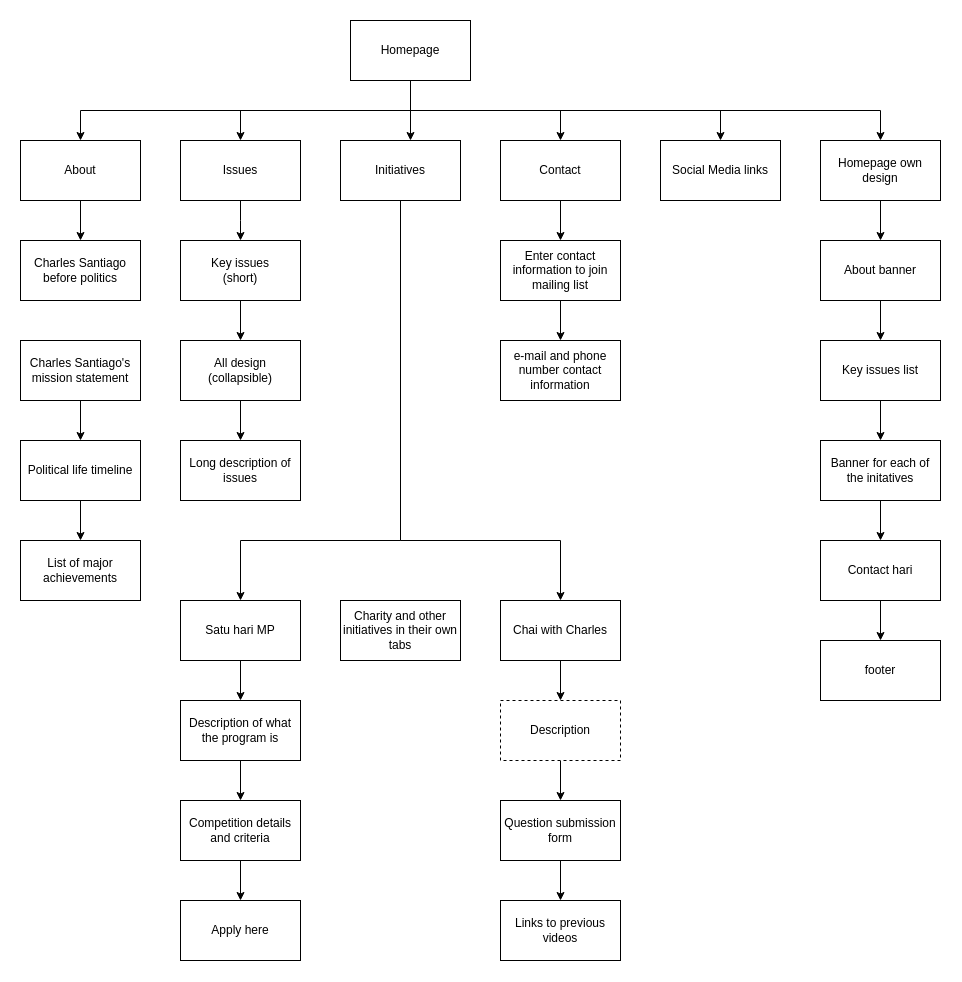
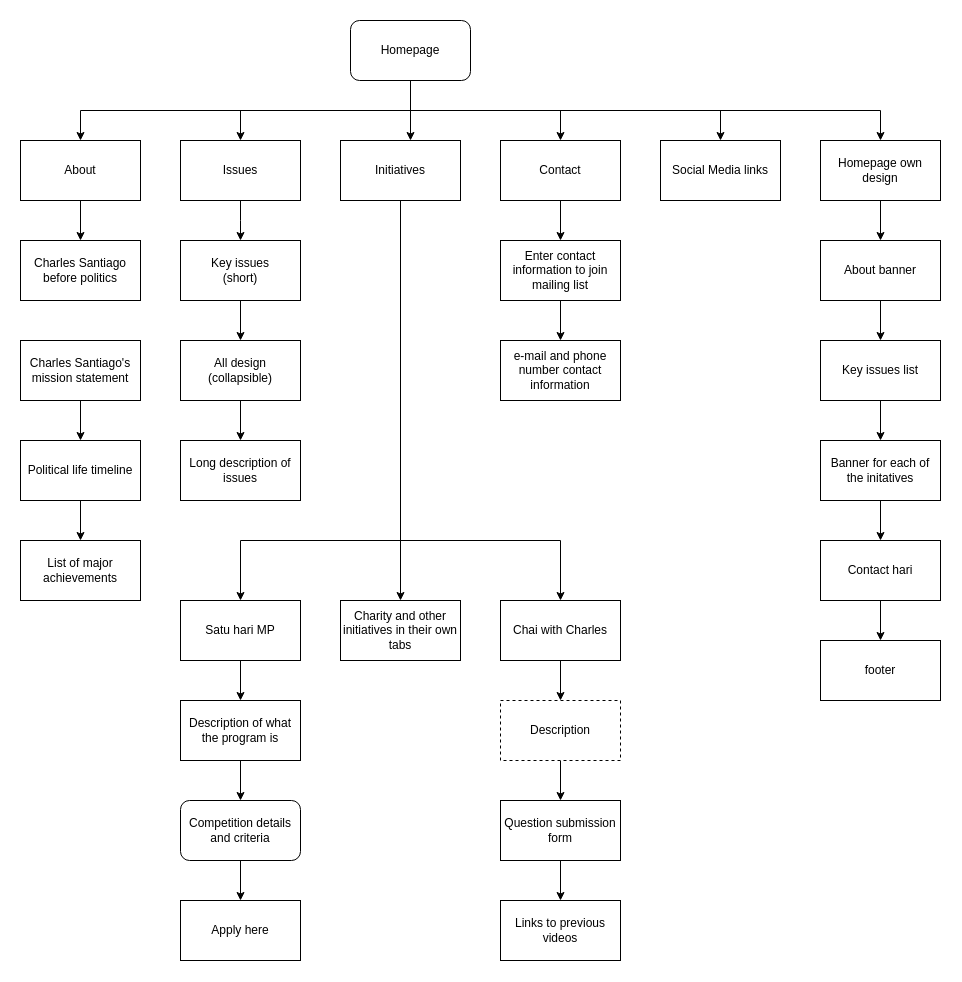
  <mxCell id="0" />
  <mxCell id="1" parent="0" />
  <mxCell id="2" value="" style="edgeStyle=orthogonalEdgeStyle;rounded=0;orthogonalLoop=1;jettySize=auto;html=1;" edge="1" parent="1" source="8" target="16"><mxGeometry relative="1" as="geometry"><Array as="points"><mxPoint x="410" y="110" /><mxPoint x="410" y="110" /></Array></mxGeometry></mxCell>
  <mxCell id="3" style="edgeStyle=orthogonalEdgeStyle;rounded=0;orthogonalLoop=1;jettySize=auto;html=1;entryX=0.5;entryY=0;entryDx=0;entryDy=0;" edge="1" parent="1" source="8" target="18"><mxGeometry relative="1" as="geometry"><Array as="points"><mxPoint x="410" y="110" /><mxPoint x="560" y="110" /></Array></mxGeometry></mxCell>
  <mxCell id="4" style="edgeStyle=orthogonalEdgeStyle;rounded=0;orthogonalLoop=1;jettySize=auto;html=1;entryX=0.5;entryY=0;entryDx=0;entryDy=0;" edge="1" parent="1" source="8" target="19"><mxGeometry relative="1" as="geometry"><Array as="points"><mxPoint x="410" y="110" /><mxPoint x="720" y="110" /></Array></mxGeometry></mxCell>
  <mxCell id="5" style="edgeStyle=orthogonalEdgeStyle;rounded=0;orthogonalLoop=1;jettySize=auto;html=1;entryX=0.5;entryY=0;entryDx=0;entryDy=0;" edge="1" parent="1" source="8" target="12"><mxGeometry relative="1" as="geometry"><Array as="points"><mxPoint x="410" y="110" /><mxPoint x="240" y="110" /></Array></mxGeometry></mxCell>
  <mxCell id="6" style="edgeStyle=orthogonalEdgeStyle;rounded=0;orthogonalLoop=1;jettySize=auto;html=1;entryX=0.5;entryY=0;entryDx=0;entryDy=0;" edge="1" parent="1" source="8" target="10"><mxGeometry relative="1" as="geometry"><Array as="points"><mxPoint x="410" y="110" /><mxPoint x="80" y="110" /></Array></mxGeometry></mxCell>
  <mxCell id="7" style="edgeStyle=orthogonalEdgeStyle;rounded=0;orthogonalLoop=1;jettySize=auto;html=1;entryX=0.5;entryY=0;entryDx=0;entryDy=0;" edge="1" parent="1" source="8" target="21"><mxGeometry relative="1" as="geometry"><Array as="points"><mxPoint x="410" y="110" /><mxPoint x="880" y="110" /></Array></mxGeometry></mxCell>
- <mxCell id="8" value="Homepage " style="rounded=0;whiteSpace=wrap;html=1;" vertex="1" parent="1"><mxGeometry x="350" y="20" width="120" height="60" as="geometry" /></mxCell>
+ <mxCell id="8" value="Homepage " style="whiteSpace=wrap;html=1;rounded=1;" vertex="1" parent="1"><mxGeometry x="350" y="20" width="120" height="60" as="geometry" /></mxCell>
  <mxCell id="9" value="" style="edgeStyle=orthogonalEdgeStyle;rounded=0;orthogonalLoop=1;jettySize=auto;html=1;" edge="1" parent="1" source="10" target="30"><mxGeometry relative="1" as="geometry" /></mxCell>
  <mxCell id="10" value="About&lt;span style=&quot;white-space: pre&quot;&gt;&lt;/span&gt;" style="rounded=0;whiteSpace=wrap;html=1;" vertex="1" parent="1"><mxGeometry x="20" y="140" width="120" height="60" as="geometry" /></mxCell>
  <mxCell id="11" style="edgeStyle=orthogonalEdgeStyle;rounded=0;orthogonalLoop=1;jettySize=auto;html=1;" edge="1" parent="1" source="12"><mxGeometry relative="1" as="geometry"><mxPoint x="240" y="240" as="targetPoint" /></mxGeometry></mxCell>
  <mxCell id="12" value="&lt;div&gt;Issues&lt;/div&gt;" style="rounded=0;whiteSpace=wrap;html=1;" vertex="1" parent="1"><mxGeometry x="180" y="140" width="120" height="60" as="geometry" /></mxCell>
+ <mxCell id="13" style="edgeStyle=orthogonalEdgeStyle;rounded=0;orthogonalLoop=1;jettySize=auto;html=1;" edge="1" parent="1" source="16" target="35"><mxGeometry relative="1" as="geometry" /></mxCell>
  <mxCell id="14" style="edgeStyle=orthogonalEdgeStyle;rounded=0;orthogonalLoop=1;jettySize=auto;html=1;" edge="1" parent="1" source="16" target="37"><mxGeometry relative="1" as="geometry"><Array as="points"><mxPoint x="400" y="540" /><mxPoint x="560" y="540" /></Array></mxGeometry></mxCell>
  <mxCell id="15" style="edgeStyle=orthogonalEdgeStyle;rounded=0;orthogonalLoop=1;jettySize=auto;html=1;entryX=0.5;entryY=0;entryDx=0;entryDy=0;" edge="1" parent="1" source="16" target="39"><mxGeometry relative="1" as="geometry"><Array as="points"><mxPoint x="400" y="540" /><mxPoint x="240" y="540" /></Array></mxGeometry></mxCell>
  <mxCell id="16" value="Initiatives" style="rounded=0;whiteSpace=wrap;html=1;" vertex="1" parent="1"><mxGeometry x="340" y="140" width="120" height="60" as="geometry" /></mxCell>
  <mxCell id="17" value="" style="edgeStyle=orthogonalEdgeStyle;rounded=0;orthogonalLoop=1;jettySize=auto;html=1;" edge="1" parent="1" source="18" target="28"><mxGeometry relative="1" as="geometry" /></mxCell>
  <mxCell id="18" value="Contact" style="rounded=0;whiteSpace=wrap;html=1;" vertex="1" parent="1"><mxGeometry x="500" y="140" width="120" height="60" as="geometry" /></mxCell>
  <mxCell id="19" value="Social Media links" style="rounded=0;whiteSpace=wrap;html=1;" vertex="1" parent="1"><mxGeometry x="660" y="140" width="120" height="60" as="geometry" /></mxCell>
  <mxCell id="20" value="" style="edgeStyle=orthogonalEdgeStyle;rounded=0;orthogonalLoop=1;jettySize=auto;html=1;" edge="1" parent="1" source="21" target="52"><mxGeometry relative="1" as="geometry" /></mxCell>
  <mxCell id="21" value="Homepage own design" style="rounded=0;whiteSpace=wrap;html=1;" vertex="1" parent="1"><mxGeometry x="820" y="140" width="120" height="60" as="geometry" /></mxCell>
  <mxCell id="22" value="" style="edgeStyle=orthogonalEdgeStyle;rounded=0;orthogonalLoop=1;jettySize=auto;html=1;" edge="1" parent="1" source="23" target="25"><mxGeometry relative="1" as="geometry" /></mxCell>
  <mxCell id="23" value="&lt;div&gt;Key issues&lt;/div&gt;&lt;div&gt;(short)&lt;/div&gt;" style="rounded=0;whiteSpace=wrap;html=1;" vertex="1" parent="1"><mxGeometry x="180" y="240" width="120" height="60" as="geometry" /></mxCell>
  <mxCell id="24" value="" style="edgeStyle=orthogonalEdgeStyle;rounded=0;orthogonalLoop=1;jettySize=auto;html=1;" edge="1" parent="1" source="25" target="26"><mxGeometry relative="1" as="geometry" /></mxCell>
  <mxCell id="25" value="All design (collapsible)" style="rounded=0;whiteSpace=wrap;html=1;" vertex="1" parent="1"><mxGeometry x="180" y="340" width="120" height="60" as="geometry" /></mxCell>
  <mxCell id="26" value="Long description of issues" style="rounded=0;whiteSpace=wrap;html=1;" vertex="1" parent="1"><mxGeometry x="180" y="440" width="120" height="60" as="geometry" /></mxCell>
  <mxCell id="27" value="" style="edgeStyle=orthogonalEdgeStyle;rounded=0;orthogonalLoop=1;jettySize=auto;html=1;" edge="1" parent="1" source="28" target="29"><mxGeometry relative="1" as="geometry" /></mxCell>
  <mxCell id="28" value="Enter contact information to join mailing list" style="rounded=0;whiteSpace=wrap;html=1;" vertex="1" parent="1"><mxGeometry x="500" y="240" width="120" height="60" as="geometry" /></mxCell>
  <mxCell id="29" value="e-mail and phone number contact information" style="rounded=0;whiteSpace=wrap;html=1;" vertex="1" parent="1"><mxGeometry x="500" y="340" width="120" height="60" as="geometry" /></mxCell>
  <mxCell id="30" value="Charles Santiago before politics" style="rounded=0;whiteSpace=wrap;html=1;" vertex="1" parent="1"><mxGeometry x="20" y="240" width="120" height="60" as="geometry" /></mxCell>
  <mxCell id="31" value="" style="edgeStyle=orthogonalEdgeStyle;rounded=0;orthogonalLoop=1;jettySize=auto;html=1;" edge="1" parent="1" source="32" target="34"><mxGeometry relative="1" as="geometry" /></mxCell>
  <mxCell id="32" value="Charles Santiago's mission statement" style="rounded=0;whiteSpace=wrap;html=1;" vertex="1" parent="1"><mxGeometry x="20" y="340" width="120" height="60" as="geometry" /></mxCell>
  <mxCell id="33" value="" style="edgeStyle=orthogonalEdgeStyle;rounded=0;orthogonalLoop=1;jettySize=auto;html=1;" edge="1" parent="1" source="34" target="40"><mxGeometry relative="1" as="geometry" /></mxCell>
  <mxCell id="34" value="&lt;div&gt;Political life timeline&lt;/div&gt;" style="rounded=0;whiteSpace=wrap;html=1;" vertex="1" parent="1"><mxGeometry x="20" y="440" width="120" height="60" as="geometry" /></mxCell>
  <mxCell id="35" value="Charity and other initiatives in their own tabs" style="rounded=0;whiteSpace=wrap;html=1;" vertex="1" parent="1"><mxGeometry x="340" y="600" width="120" height="60" as="geometry" /></mxCell>
  <mxCell id="36" value="" style="edgeStyle=orthogonalEdgeStyle;rounded=0;orthogonalLoop=1;jettySize=auto;html=1;" edge="1" parent="1" source="37" target="47"><mxGeometry relative="1" as="geometry" /></mxCell>
  <mxCell id="37" value="Chai with Charles" style="rounded=0;whiteSpace=wrap;html=1;" vertex="1" parent="1"><mxGeometry x="500" y="600" width="120" height="60" as="geometry" /></mxCell>
  <mxCell id="38" value="" style="edgeStyle=orthogonalEdgeStyle;rounded=0;orthogonalLoop=1;jettySize=auto;html=1;" edge="1" parent="1" source="39" target="42"><mxGeometry relative="1" as="geometry" /></mxCell>
  <mxCell id="39" value="Satu hari MP" style="rounded=0;whiteSpace=wrap;html=1;" vertex="1" parent="1"><mxGeometry x="180" y="600" width="120" height="60" as="geometry" /></mxCell>
  <mxCell id="40" value="List of major achievements" style="rounded=0;whiteSpace=wrap;html=1;" vertex="1" parent="1"><mxGeometry x="20" y="540" width="120" height="60" as="geometry" /></mxCell>
  <mxCell id="41" value="" style="edgeStyle=orthogonalEdgeStyle;rounded=0;orthogonalLoop=1;jettySize=auto;html=1;" edge="1" parent="1" source="42" target="44"><mxGeometry relative="1" as="geometry" /></mxCell>
  <mxCell id="42" value="Description of what the program is" style="rounded=0;whiteSpace=wrap;html=1;" vertex="1" parent="1"><mxGeometry x="180" y="700" width="120" height="60" as="geometry" /></mxCell>
  <mxCell id="43" value="" style="edgeStyle=orthogonalEdgeStyle;rounded=0;orthogonalLoop=1;jettySize=auto;html=1;" edge="1" parent="1" source="44" target="45"><mxGeometry relative="1" as="geometry" /></mxCell>
- <mxCell id="44" value="Competition details and criteria" style="rounded=0;whiteSpace=wrap;html=1;" vertex="1" parent="1"><mxGeometry x="180" y="800" width="120" height="60" as="geometry" /></mxCell>
+ <mxCell id="44" value="Competition details and criteria" style="whiteSpace=wrap;html=1;rounded=1;" vertex="1" parent="1"><mxGeometry x="180" y="800" width="120" height="60" as="geometry" /></mxCell>
  <mxCell id="45" value="Apply here" style="whiteSpace=wrap;html=1;rounded=0;" vertex="1" parent="1"><mxGeometry x="180" y="900" width="120" height="60" as="geometry" /></mxCell>
  <mxCell id="46" value="" style="edgeStyle=orthogonalEdgeStyle;rounded=0;orthogonalLoop=1;jettySize=auto;html=1;" edge="1" parent="1" source="47" target="49"><mxGeometry relative="1" as="geometry" /></mxCell>
  <mxCell id="47" value="Description" style="rounded=0;whiteSpace=wrap;html=1;dashed=1;" vertex="1" parent="1"><mxGeometry x="500" y="700" width="120" height="60" as="geometry" /></mxCell>
  <mxCell id="48" value="" style="edgeStyle=orthogonalEdgeStyle;rounded=0;orthogonalLoop=1;jettySize=auto;html=1;" edge="1" parent="1" source="49" target="50"><mxGeometry relative="1" as="geometry" /></mxCell>
  <mxCell id="49" value="Question submission form" style="whiteSpace=wrap;html=1;rounded=0;" vertex="1" parent="1"><mxGeometry x="500" y="800" width="120" height="60" as="geometry" /></mxCell>
  <mxCell id="50" value="Links to previous videos" style="whiteSpace=wrap;html=1;rounded=0;" vertex="1" parent="1"><mxGeometry x="500" y="900" width="120" height="60" as="geometry" /></mxCell>
  <mxCell id="51" value="" style="edgeStyle=orthogonalEdgeStyle;rounded=0;orthogonalLoop=1;jettySize=auto;html=1;" edge="1" parent="1" source="52" target="54"><mxGeometry relative="1" as="geometry" /></mxCell>
  <mxCell id="52" value="About banner" style="rounded=0;whiteSpace=wrap;html=1;" vertex="1" parent="1"><mxGeometry x="820" y="240" width="120" height="60" as="geometry" /></mxCell>
  <mxCell id="53" value="" style="edgeStyle=orthogonalEdgeStyle;rounded=0;orthogonalLoop=1;jettySize=auto;html=1;" edge="1" parent="1" source="54" target="56"><mxGeometry relative="1" as="geometry" /></mxCell>
  <mxCell id="54" value="Key issues list" style="whiteSpace=wrap;html=1;rounded=0;" vertex="1" parent="1"><mxGeometry x="820" y="340" width="120" height="60" as="geometry" /></mxCell>
  <mxCell id="55" value="" style="edgeStyle=orthogonalEdgeStyle;rounded=0;orthogonalLoop=1;jettySize=auto;html=1;" edge="1" parent="1" source="56" target="58"><mxGeometry relative="1" as="geometry" /></mxCell>
  <mxCell id="56" value="Banner for each of the initatives" style="whiteSpace=wrap;html=1;rounded=0;" vertex="1" parent="1"><mxGeometry x="820" y="440" width="120" height="60" as="geometry" /></mxCell>
  <mxCell id="57" value="" style="edgeStyle=orthogonalEdgeStyle;rounded=0;orthogonalLoop=1;jettySize=auto;html=1;" edge="1" parent="1" source="58" target="59"><mxGeometry relative="1" as="geometry" /></mxCell>
  <mxCell id="58" value="Contact hari" style="whiteSpace=wrap;html=1;rounded=0;" vertex="1" parent="1"><mxGeometry x="820" y="540" width="120" height="60" as="geometry" /></mxCell>
  <mxCell id="59" value="&lt;div&gt;footer&lt;/div&gt;" style="whiteSpace=wrap;html=1;rounded=0;" vertex="1" parent="1"><mxGeometry x="820" y="640" width="120" height="60" as="geometry" /></mxCell>
